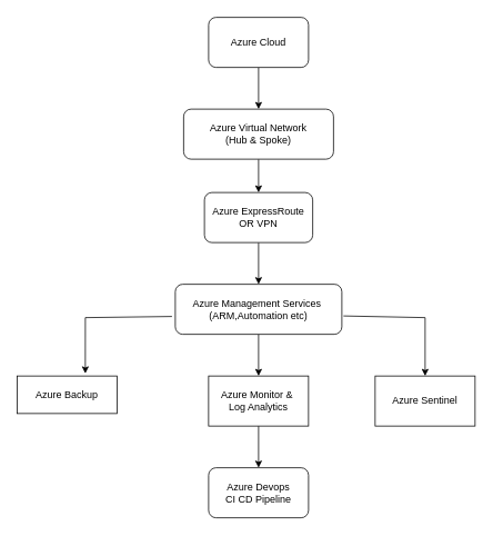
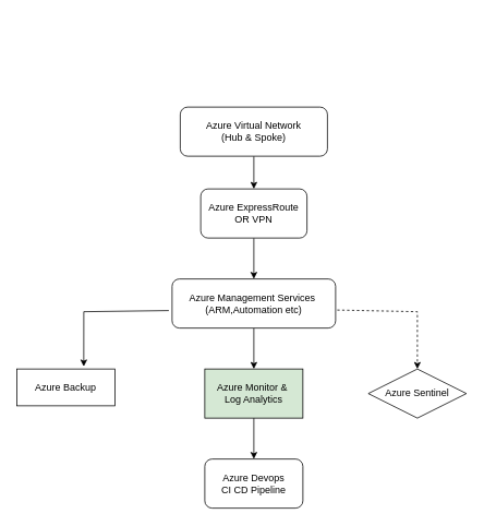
  <mxCell id="0" />
  <mxCell id="1" parent="0" />
- <mxCell id="2" value="" style="edgeStyle=orthogonalEdgeStyle;rounded=0;orthogonalLoop=1;jettySize=auto;html=1;" edge="1" parent="1" source="3" target="5"><mxGeometry relative="1" as="geometry" /></mxCell>
- <mxCell id="3" value="Azure Cloud" style="rounded=1;whiteSpace=wrap;html=1;" vertex="1" parent="1"><mxGeometry x="250" y="20" width="120" height="60" as="geometry" /></mxCell>
  <mxCell id="4" value="" style="edgeStyle=orthogonalEdgeStyle;rounded=0;orthogonalLoop=1;jettySize=auto;html=1;" edge="1" parent="1" source="5" target="7"><mxGeometry relative="1" as="geometry" /></mxCell>
  <mxCell id="5" value="Azure Virtual Network&lt;div&gt;(Hub &amp;amp; Spoke)&lt;br&gt;&lt;/div&gt;" style="rounded=1;whiteSpace=wrap;html=1;" vertex="1" parent="1"><mxGeometry x="220" y="130" width="180" height="60" as="geometry" /></mxCell>
  <mxCell id="6" value="" style="edgeStyle=orthogonalEdgeStyle;rounded=0;orthogonalLoop=1;jettySize=auto;html=1;" edge="1" parent="1" source="7" target="9"><mxGeometry relative="1" as="geometry" /></mxCell>
  <mxCell id="7" value="Azure ExpressRoute&lt;div&gt;OR VPN&lt;/div&gt;" style="rounded=1;whiteSpace=wrap;html=1;" vertex="1" parent="1"><mxGeometry x="245" y="230" width="130" height="60" as="geometry" /></mxCell>
  <mxCell id="8" value="" style="edgeStyle=orthogonalEdgeStyle;rounded=0;orthogonalLoop=1;jettySize=auto;html=1;" edge="1" parent="1" source="9" target="12"><mxGeometry relative="1" as="geometry" /></mxCell>
  <mxCell id="9" value="Azure Management Services&amp;nbsp;&lt;div&gt;(ARM,Automation etc)&lt;/div&gt;" style="rounded=1;whiteSpace=wrap;html=1;" vertex="1" parent="1"><mxGeometry x="210" y="340" width="200" height="60" as="geometry" /></mxCell>
  <mxCell id="10" value="Azure Backup" style="rounded=0;whiteSpace=wrap;html=1;" vertex="1" parent="1"><mxGeometry x="20" y="450" width="120" height="45" as="geometry" /></mxCell>
  <mxCell id="11" value="" style="edgeStyle=orthogonalEdgeStyle;rounded=0;orthogonalLoop=1;jettySize=auto;html=1;" edge="1" parent="1" source="12" target="14"><mxGeometry relative="1" as="geometry" /></mxCell>
- <mxCell id="12" value="Azure Monitor &amp;amp;&amp;nbsp;&lt;div&gt;Log Analytics&lt;/div&gt;" style="rounded=0;whiteSpace=wrap;html=1;" vertex="1" parent="1"><mxGeometry x="250" y="450" width="120" height="60" as="geometry" /></mxCell>
- <mxCell id="13" value="Azure Sentinel" style="rounded=0;whiteSpace=wrap;html=1;" vertex="1" parent="1"><mxGeometry x="450" y="450" width="120" height="60" as="geometry" /></mxCell>
+ <mxCell id="12" value="Azure Monitor &amp;amp;&amp;nbsp;&lt;div&gt;Log Analytics&lt;/div&gt;" style="rounded=0;whiteSpace=wrap;html=1;fillColor=#d5e8d4;" vertex="1" parent="1"><mxGeometry x="250" y="450" width="120" height="60" as="geometry" /></mxCell>
+ <mxCell id="13" value="Azure Sentinel" style="rhombus;whiteSpace=wrap;html=1;" vertex="1" parent="1"><mxGeometry x="450" y="450" width="120" height="60" as="geometry" /></mxCell>
  <mxCell id="14" value="Azure Devops&lt;div&gt;CI CD Pipeline&lt;/div&gt;" style="rounded=1;whiteSpace=wrap;html=1;" vertex="1" parent="1"><mxGeometry x="250" y="560" width="120" height="60" as="geometry" /></mxCell>
  <mxCell id="15" value="" style="endArrow=classic;html=1;rounded=0;entryX=0.683;entryY=-0.067;entryDx=0;entryDy=0;entryPerimeter=0;exitX=-0.02;exitY=0.644;exitDx=0;exitDy=0;exitPerimeter=0;" edge="1" parent="1" source="9" target="10"><mxGeometry width="50" height="50" relative="1" as="geometry"><mxPoint x="100" y="390" as="sourcePoint" /><mxPoint x="300" y="440" as="targetPoint" /><Array as="points"><mxPoint x="102" y="380" /></Array></mxGeometry></mxCell>
- <mxCell id="16" value="" style="endArrow=classic;html=1;rounded=0;entryX=0.5;entryY=0;entryDx=0;entryDy=0;exitX=1.01;exitY=0.633;exitDx=0;exitDy=0;exitPerimeter=0;" edge="1" parent="1" source="9" target="13"><mxGeometry width="50" height="50" relative="1" as="geometry"><mxPoint x="510" y="380" as="sourcePoint" /><mxPoint x="300" y="440" as="targetPoint" /><Array as="points"><mxPoint x="510" y="380" /></Array></mxGeometry></mxCell>
+ <mxCell id="16" value="" style="endArrow=classic;html=1;rounded=0;entryX=0.5;entryY=0;entryDx=0;entryDy=0;exitX=1.01;exitY=0.633;exitDx=0;exitDy=0;exitPerimeter=0;dashed=1;" edge="1" parent="1" source="9" target="13"><mxGeometry width="50" height="50" relative="1" as="geometry"><mxPoint x="510" y="380" as="sourcePoint" /><mxPoint x="300" y="440" as="targetPoint" /><Array as="points"><mxPoint x="510" y="380" /></Array></mxGeometry></mxCell>
